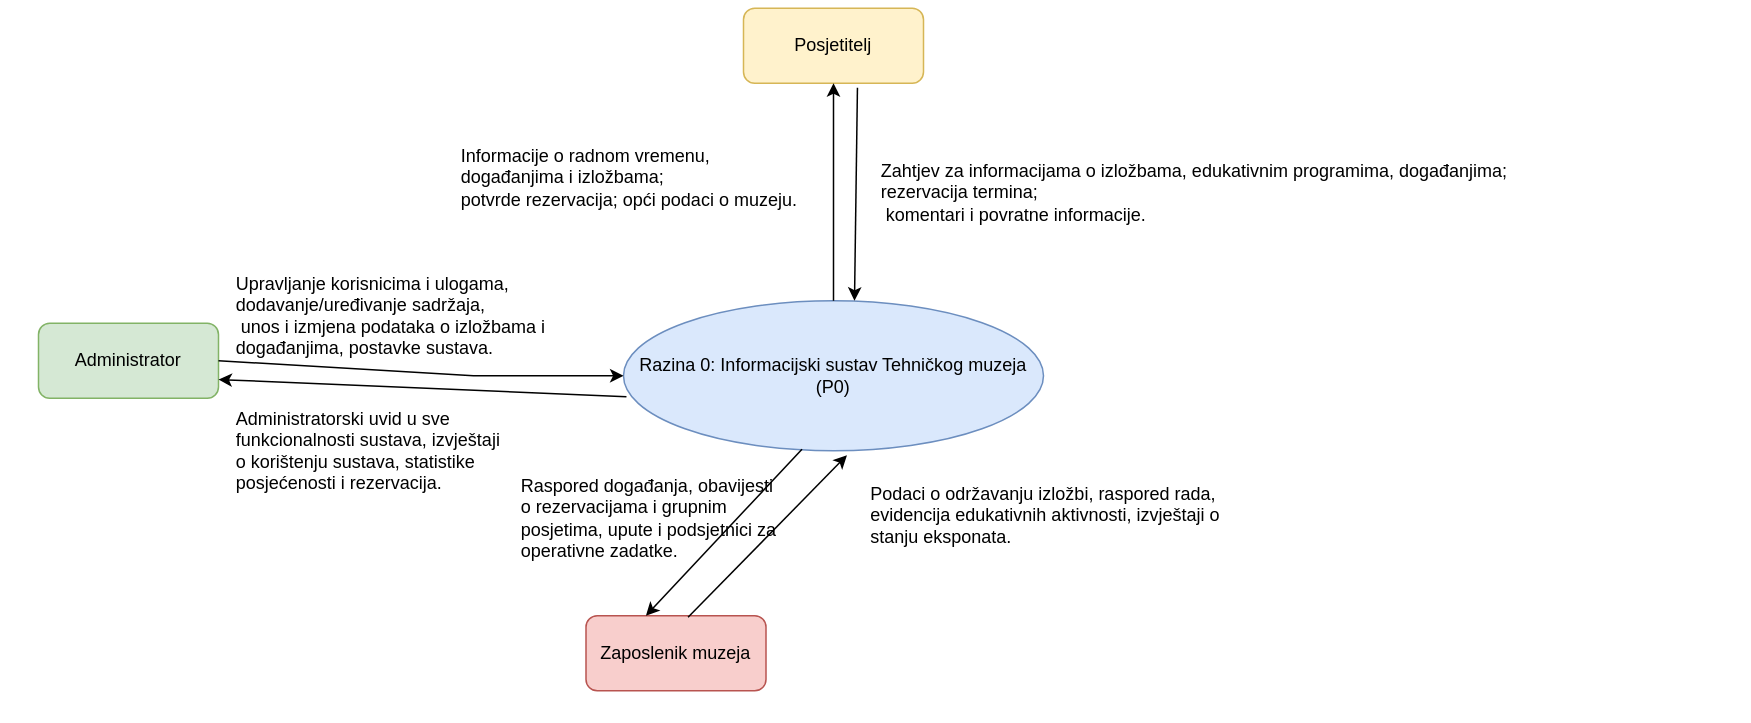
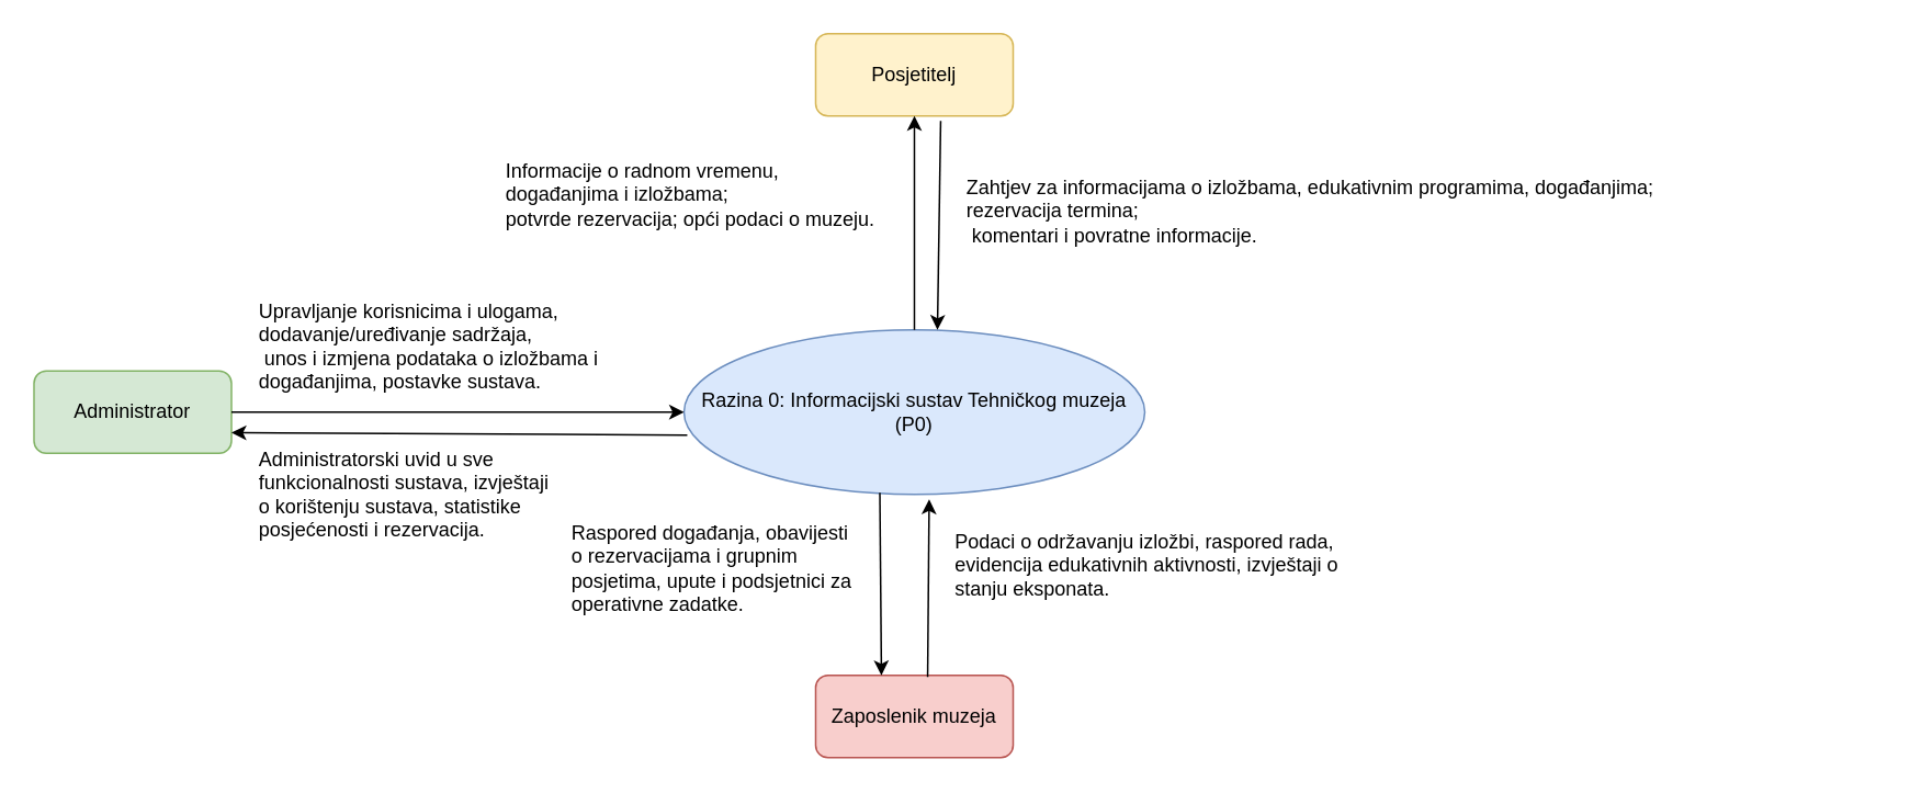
  <mxCell id="0" />
  <mxCell id="1" parent="0" />
  <mxCell id="2" value="Razina 0: Informacijski sustav Tehničkog muzeja (P0)" style="shape=ellipse;whiteSpace=wrap;html=1;aspect=fixed;fillColor=#dae8fc;strokeColor=#6c8ebf;" parent="1" vertex="1"><mxGeometry x="415" y="200" width="280" height="100" as="geometry" /></mxCell>
- <mxCell id="3" value="Posjetitelj" style="rounded=1;whiteSpace=wrap;html=1;fillColor=#fff2cc;strokeColor=#d6b656;" parent="1" vertex="1"><mxGeometry x="495" y="5" width="120" height="50" as="geometry" /></mxCell>
- <mxCell id="4" value="Administrator" style="rounded=1;whiteSpace=wrap;html=1;fillColor=#d5e8d4;strokeColor=#82b366;" parent="1" vertex="1"><mxGeometry x="25" y="215" width="120" height="50" as="geometry" /></mxCell>
- <mxCell id="5" value="Zaposlenik muzeja" style="rounded=1;whiteSpace=wrap;html=1;fillColor=#f8cecc;strokeColor=#b85450;" parent="1" vertex="1"><mxGeometry x="390" y="410" width="120" height="50" as="geometry" /></mxCell>
+ <mxCell id="3" value="Posjetitelj" style="rounded=1;whiteSpace=wrap;html=1;fillColor=#fff2cc;strokeColor=#d6b656;" parent="1" vertex="1"><mxGeometry x="495" y="20" width="120" height="50" as="geometry" /></mxCell>
+ <mxCell id="4" value="Administrator" style="rounded=1;whiteSpace=wrap;html=1;fillColor=#d5e8d4;strokeColor=#82b366;" parent="1" vertex="1"><mxGeometry x="20" y="225" width="120" height="50" as="geometry" /></mxCell>
+ <mxCell id="5" value="Zaposlenik muzeja" style="rounded=1;whiteSpace=wrap;html=1;fillColor=#f8cecc;strokeColor=#b85450;" parent="1" vertex="1"><mxGeometry x="495" y="410" width="120" height="50" as="geometry" /></mxCell>
  <mxCell id="6" value="" style="endArrow=classic;html=1;rounded=0;entryX=0.5;entryY=1;entryDx=0;entryDy=0;exitX=0.5;exitY=0;exitDx=0;exitDy=0;" edge="1" parent="1" source="2" target="3"><mxGeometry width="50" height="50" relative="1" as="geometry"><mxPoint x="485" y="160" as="sourcePoint" /><mxPoint x="535" y="110" as="targetPoint" /></mxGeometry></mxCell>
  <mxCell id="7" value="" style="endArrow=classic;html=1;rounded=0;exitX=0.633;exitY=1.06;exitDx=0;exitDy=0;exitPerimeter=0;entryX=0.55;entryY=0;entryDx=0;entryDy=0;entryPerimeter=0;" edge="1" parent="1" source="3" target="2"><mxGeometry width="50" height="50" relative="1" as="geometry"><mxPoint x="575" y="170" as="sourcePoint" /><mxPoint x="625" y="120" as="targetPoint" /></mxGeometry></mxCell>
  <mxCell id="8" value="" style="endArrow=classic;html=1;rounded=0;exitX=1;exitY=0.5;exitDx=0;exitDy=0;" edge="1" parent="1" source="4" target="2"><mxGeometry width="50" height="50" relative="1" as="geometry"><mxPoint x="275" y="260" as="sourcePoint" /><mxPoint x="325" y="210" as="targetPoint" /><Array as="points"><mxPoint x="315" y="250" /></Array></mxGeometry></mxCell>
  <mxCell id="9" value="" style="endArrow=classic;html=1;rounded=0;exitX=0.007;exitY=0.64;exitDx=0;exitDy=0;exitPerimeter=0;entryX=1;entryY=0.75;entryDx=0;entryDy=0;" edge="1" parent="1" source="2" target="4"><mxGeometry width="50" height="50" relative="1" as="geometry"><mxPoint x="295" y="310" as="sourcePoint" /><mxPoint x="345" y="260" as="targetPoint" /></mxGeometry></mxCell>
  <mxCell id="10" value="" style="endArrow=classic;html=1;rounded=0;entryX=0.532;entryY=1.03;entryDx=0;entryDy=0;entryPerimeter=0;exitX=0.567;exitY=0.02;exitDx=0;exitDy=0;exitPerimeter=0;" edge="1" parent="1" source="5" target="2"><mxGeometry width="50" height="50" relative="1" as="geometry"><mxPoint x="564" y="360" as="sourcePoint" /><mxPoint x="585" y="310" as="targetPoint" /></mxGeometry></mxCell>
  <mxCell id="11" value="" style="endArrow=classic;html=1;rounded=0;entryX=0.333;entryY=0;entryDx=0;entryDy=0;entryPerimeter=0;exitX=0.425;exitY=0.99;exitDx=0;exitDy=0;exitPerimeter=0;" edge="1" parent="1" source="2" target="5"><mxGeometry width="50" height="50" relative="1" as="geometry"><mxPoint x="535" y="310" as="sourcePoint" /><mxPoint x="545" y="320" as="targetPoint" /></mxGeometry></mxCell>
  <mxCell id="12" value="Zahtjev za informacijama o izložbama, edukativnim programima, događanjima;&amp;nbsp;&lt;div&gt;rezervacija termina;&lt;/div&gt;&lt;div&gt;&amp;nbsp;komentari i povratne informacije.&lt;/div&gt;" style="text;whiteSpace=wrap;html=1;" vertex="1" parent="1"><mxGeometry x="585" y="100" width="560" height="50" as="geometry" /></mxCell>
  <mxCell id="13" value="Informacije o radnom vremenu,&amp;nbsp;&lt;div&gt;događanjima i izložbama;&amp;nbsp;&lt;/div&gt;&lt;div&gt;potvrde rezervacija; opći podaci o muzeju.&lt;/div&gt;" style="text;whiteSpace=wrap;html=1;" vertex="1" parent="1"><mxGeometry x="305" y="90" width="240" height="50" as="geometry" /></mxCell>
  <mxCell id="14" value="Upravljanje korisnicima i ulogama, dodavanje/uređivanje sadržaja,&lt;div&gt;&amp;nbsp;unos i izmjena podataka o izložbama i događanjima, postavke sustava.&lt;/div&gt;" style="text;whiteSpace=wrap;html=1;" vertex="1" parent="1"><mxGeometry x="155" y="175" width="240" height="50" as="geometry" /></mxCell>
  <mxCell id="15" value="Administratorski uvid u sve funkcionalnosti sustava, izvještaji o korištenju sustava, statistike posjećenosti i rezervacija." style="text;whiteSpace=wrap;html=1;" vertex="1" parent="1"><mxGeometry x="155" y="265" width="180" height="50" as="geometry" /></mxCell>
  <mxCell id="16" value="Podaci o održavanju izložbi, raspored rada, evidencija edukativnih aktivnosti, izvještaji o stanju eksponata." style="text;whiteSpace=wrap;html=1;" vertex="1" parent="1"><mxGeometry x="578" y="315" width="267" height="50" as="geometry" /></mxCell>
  <mxCell id="17" value="Raspored događanja, obavijesti o rezervacijama i grupnim posjetima, upute i podsjetnici za operativne zadatke." style="text;whiteSpace=wrap;html=1;" vertex="1" parent="1"><mxGeometry x="345" y="310" width="180" height="50" as="geometry" /></mxCell>
